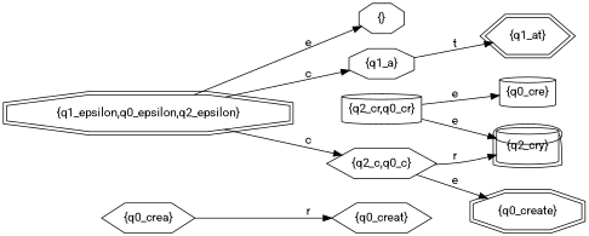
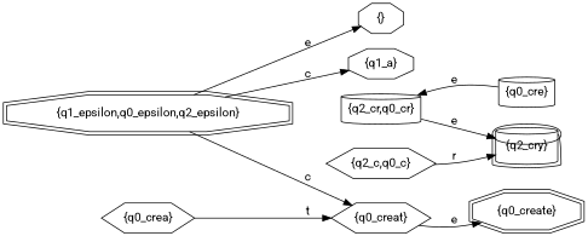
  digraph {
    fontname=Roboto
    rankdir=LR
    node [fontname=Roboto shape=octagon]
    edge [fontname=Roboto]
    n1 [label="{q1_epsilon,q0_epsilon,q2_epsilon}" peripheries=2]
    n2 [label="{q1_a}"]
    n3 [label="{q2_c,q0_c}" shape=hexagon]
    n4 [label="{}"]
-   n5 [label="{q1_at}" peripheries=2 shape=hexagon]
    n6 [label="{q2_cry}" peripheries=2 shape=cylinder]
    n7 [label="{q2_cr,q0_cr}" shape=cylinder]
    n8 [label="{q0_cre}" shape=cylinder]
    n9 [label="{q0_crea}" shape=hexagon]
    n10 [label="{q0_creat}" shape=hexagon]
    n11 [label="{q0_create}" peripheries=2]
    n1 -> n2 [label=c]
-   n1 -> n3 [label=c]
+   n1 -> n10 [label=c]
    n1 -> n4 [label=e]
-   n2 -> n5 [label=t]
    n3 -> n6 [label=r]
    n7 -> n6 [label=e]
-   n7 -> n8 [label=e]
-   n9 -> n10 [label=r]
-   n3 -> n11 [label=e]
+   n8 -> n7 [label=e]
+   n9 -> n10 [label=t]
+   n10 -> n11 [label=e]
  }
